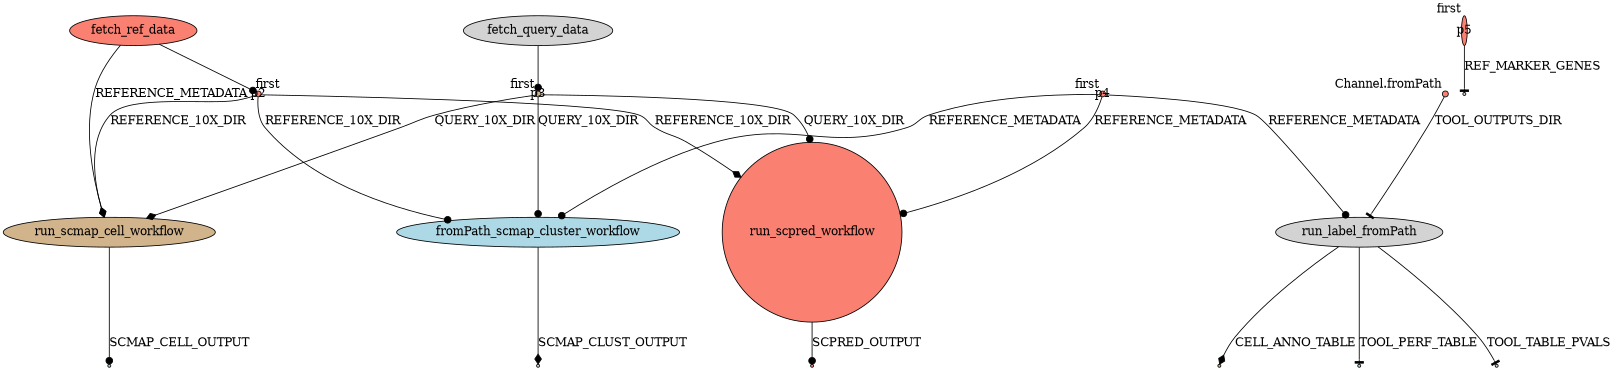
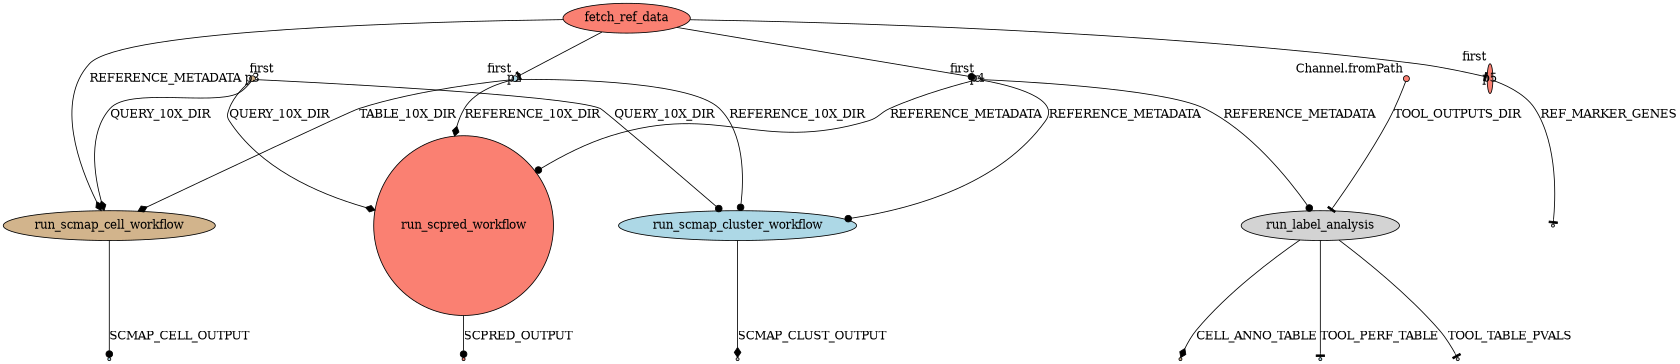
  digraph {
    node [fillcolor=lightgrey style=filled shape=point]
    edge [arrowhead=dot]
-   n1 [label=fetch_query_data shape=""]
    p3 [fillcolor=tan fixedsize=true shape=circle width=0.1 xlabel=first]
    n3 [fillcolor=tan label=run_scmap_cell_workflow shape=""]
-   n4 [fillcolor=lightblue label=fromPath_scmap_cluster_workflow shape=""]
+   n4 [fillcolor=lightblue label=run_scmap_cluster_workflow shape=""]
    n5 [fillcolor=salmon label=run_scpred_workflow shape=circle]
    p8 [fillcolor=lightblue]
    p10
    p12 [fillcolor=salmon]
    n9 [fillcolor=salmon label=fetch_ref_data shape=""]
-   p2 [fillcolor=salmon fixedsize=true shape=circle width=0.1 xlabel=first]
-   p4 [fillcolor=salmon fixedsize=true shape=circle width=0.1 xlabel=first]
+   p2 [fillcolor=lightblue fixedsize=true shape=circle width=0.1 xlabel=first]
+   p4 [fixedsize=true shape=circle width=0.1 xlabel=first]
    p5 [fillcolor=salmon fixedsize=true shape=ellipse width=0.1 xlabel=first]
-   n13 [label=run_label_fromPath shape=""]
+   n13 [label=run_label_analysis shape=""]
    p6
    p17 [fillcolor=tan]
    p16 [fillcolor=lightblue]
    p15
    p13 [fillcolor=salmon fixedsize=true width=0.1 xlabel="Channel.fromPath"]
-   n1 -> p3
    p3 -> n3 [arrowhead=diamond label=QUERY_10X_DIR]
    p3 -> n4 [label=QUERY_10X_DIR]
-   p3 -> n5 [label=QUERY_10X_DIR]
+   p3 -> n5 [arrowhead=diamond label=QUERY_10X_DIR]
    n3 -> p8 [label=SCMAP_CELL_OUTPUT]
    n4 -> p10 [arrowhead=diamond label=SCMAP_CLUST_OUTPUT]
    n5 -> p12 [label=SCPRED_OUTPUT]
    n9 -> n3 [arrowhead=diamond label=REFERENCE_METADATA]
-   n9 -> p2
-   p2 -> n3 [arrowhead=diamond label=REFERENCE_10X_DIR]
+   n9 -> p2 [arrowhead=tee]
+   n9 -> p4
+   n9 -> p5 [arrowhead=tee]
+   p2 -> n3 [arrowhead=diamond label=TABLE_10X_DIR]
    p2 -> n4 [label=REFERENCE_10X_DIR]
    p2 -> n5 [arrowhead=diamond label=REFERENCE_10X_DIR]
    p4 -> n4 [label=REFERENCE_METADATA]
    p4 -> n5 [label=REFERENCE_METADATA]
    p4 -> n13 [label=REFERENCE_METADATA]
    p5 -> p6 [arrowhead=tee label=REF_MARKER_GENES]
    n13 -> p17 [arrowhead=diamond label=CELL_ANNO_TABLE]
    n13 -> p16 [arrowhead=tee label=TOOL_PERF_TABLE]
    n13 -> p15 [arrowhead=tee label=TOOL_TABLE_PVALS]
    p13 -> n13 [arrowhead=tee label=TOOL_OUTPUTS_DIR]
  }
